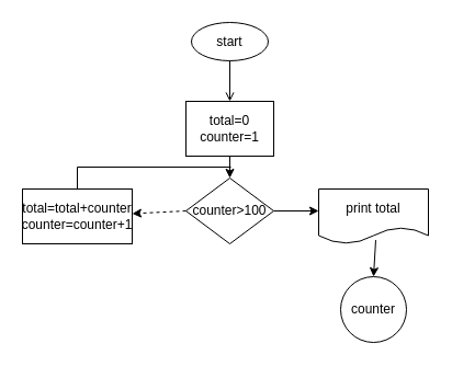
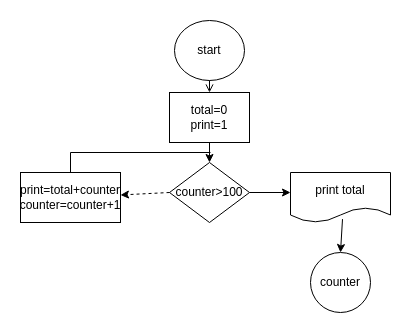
  <mxCell id="0" />
  <mxCell id="1" parent="0" />
- <mxCell id="2" value="start" style="ellipse;whiteSpace=wrap;html=1;" vertex="1" parent="1"><mxGeometry x="174" y="20" width="70" height="35" as="geometry" /></mxCell>
- <mxCell id="3" value="total=0&lt;br&gt;counter=1" style="rounded=0;whiteSpace=wrap;html=1;" vertex="1" parent="1"><mxGeometry x="169" y="92" width="80" height="50" as="geometry" /></mxCell>
+ <mxCell id="2" value="start" style="ellipse;whiteSpace=wrap;html=1;" vertex="1" parent="1"><mxGeometry x="174" y="20" width="70" height="60" as="geometry" /></mxCell>
+ <mxCell id="3" value="total=0&lt;br&gt;print=1" style="rounded=0;whiteSpace=wrap;html=1;" vertex="1" parent="1"><mxGeometry x="169" y="92" width="80" height="50" as="geometry" /></mxCell>
  <mxCell id="4" value="counter&amp;gt;100" style="rhombus;whiteSpace=wrap;html=1;" vertex="1" parent="1"><mxGeometry x="169" y="162" width="80" height="60" as="geometry" /></mxCell>
- <mxCell id="5" value="total=total+counter&lt;br&gt;counter=counter+1" style="rounded=0;whiteSpace=wrap;html=1;" vertex="1" parent="1"><mxGeometry x="20" y="172" width="100" height="50" as="geometry" /></mxCell>
+ <mxCell id="5" value="print=total+counter&lt;br&gt;counter=counter+1" style="rounded=0;whiteSpace=wrap;html=1;" vertex="1" parent="1"><mxGeometry x="20" y="172" width="100" height="50" as="geometry" /></mxCell>
  <mxCell id="6" value="print total" style="shape=document;whiteSpace=wrap;html=1;boundedLbl=1;" vertex="1" parent="1"><mxGeometry x="290" y="172" width="100" height="50" as="geometry" /></mxCell>
  <mxCell id="7" value="counter" style="ellipse;whiteSpace=wrap;html=1;aspect=fixed;" vertex="1" parent="1"><mxGeometry x="310" y="252" width="60" height="60" as="geometry" /></mxCell>
  <mxCell id="8" value="" style="endArrow=open;html=1;rounded=0;exitX=0.5;exitY=1;exitDx=0;exitDy=0;entryX=0.5;entryY=0;entryDx=0;entryDy=0;" edge="1" parent="1" source="2" target="3"><mxGeometry width="50" height="50" relative="1" as="geometry"><mxPoint x="130" y="192" as="sourcePoint" /><mxPoint x="180" y="142" as="targetPoint" /></mxGeometry></mxCell>
  <mxCell id="9" value="" style="endArrow=classic;html=1;rounded=0;exitX=0.5;exitY=1;exitDx=0;exitDy=0;entryX=0.5;entryY=0;entryDx=0;entryDy=0;" edge="1" parent="1" source="3" target="4"><mxGeometry width="50" height="50" relative="1" as="geometry"><mxPoint x="130" y="192" as="sourcePoint" /><mxPoint x="180" y="142" as="targetPoint" /><Array as="points" /></mxGeometry></mxCell>
  <mxCell id="10" value="" style="endArrow=classic;html=1;rounded=0;exitX=1;exitY=0.5;exitDx=0;exitDy=0;" edge="1" parent="1" source="4"><mxGeometry width="50" height="50" relative="1" as="geometry"><mxPoint x="130" y="192" as="sourcePoint" /><mxPoint x="290" y="192" as="targetPoint" /></mxGeometry></mxCell>
  <mxCell id="11" value="" style="endArrow=classic;html=1;rounded=0;exitX=0;exitY=0.5;exitDx=0;exitDy=0;dashed=1;" edge="1" parent="1" source="4" target="5"><mxGeometry width="50" height="50" relative="1" as="geometry"><mxPoint x="180" y="322" as="sourcePoint" /><mxPoint x="230" y="272" as="targetPoint" /></mxGeometry></mxCell>
  <mxCell id="12" value="" style="endArrow=classic;html=1;rounded=0;exitX=0.52;exitY=0.932;exitDx=0;exitDy=0;exitPerimeter=0;entryX=0.5;entryY=0;entryDx=0;entryDy=0;" edge="1" parent="1" source="6" target="7"><mxGeometry width="50" height="50" relative="1" as="geometry"><mxPoint x="230" y="362" as="sourcePoint" /><mxPoint x="280" y="312" as="targetPoint" /></mxGeometry></mxCell>
  <mxCell id="13" value="" style="endArrow=none;html=1;rounded=0;exitX=0.5;exitY=0;exitDx=0;exitDy=0;" edge="1" parent="1" source="5"><mxGeometry width="50" height="50" relative="1" as="geometry"><mxPoint x="70" y="152" as="sourcePoint" /><mxPoint x="210" y="152" as="targetPoint" /><Array as="points"><mxPoint x="70" y="152" /></Array></mxGeometry></mxCell>
